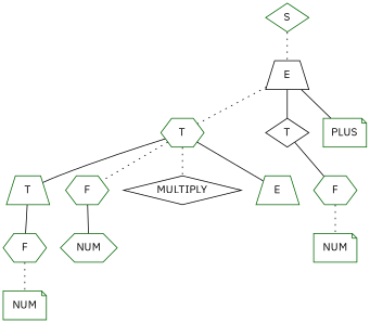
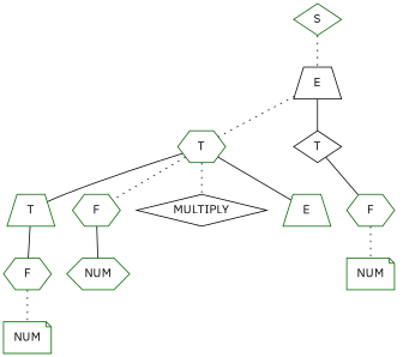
  graph {
    fontname="IBM Plex Sans"
    node [color=darkgreen shape=hexagon fontname="IBM Plex Sans"]
    edge [style=solid fontname="IBM Plex Sans"]
    n1 [label=NUM shape=note]
    n2 [label=F]
    n3 [label=T shape=trapezium]
    n4 [label=NUM]
    n5 [label=F]
    n6 [label=MULTIPLY color=black shape=diamond]
    n7 [label=T]
    n8 [label=E shape=trapezium]
    n9 [label=NUM shape=note]
    n10 [label=F]
    n11 [label=T color=black shape=diamond]
-   n12 [label=PLUS shape=note]
    n13 [label=E color=black shape=trapezium]
    n14 [label=S shape=diamond]
    n2 -- n1 [style=dotted]
    n3 -- n2
    n5 -- n4
    n7 -- n3
    n7 -- n5 [style=dotted]
    n7 -- n6 [style=dotted]
    n7 -- n8
    n10 -- n9 [style=dotted]
    n11 -- n10
    n13 -- n7 [style=dotted]
    n13 -- n11
-   n13 -- n12
    n14 -- n13 [style=dotted]
  }
